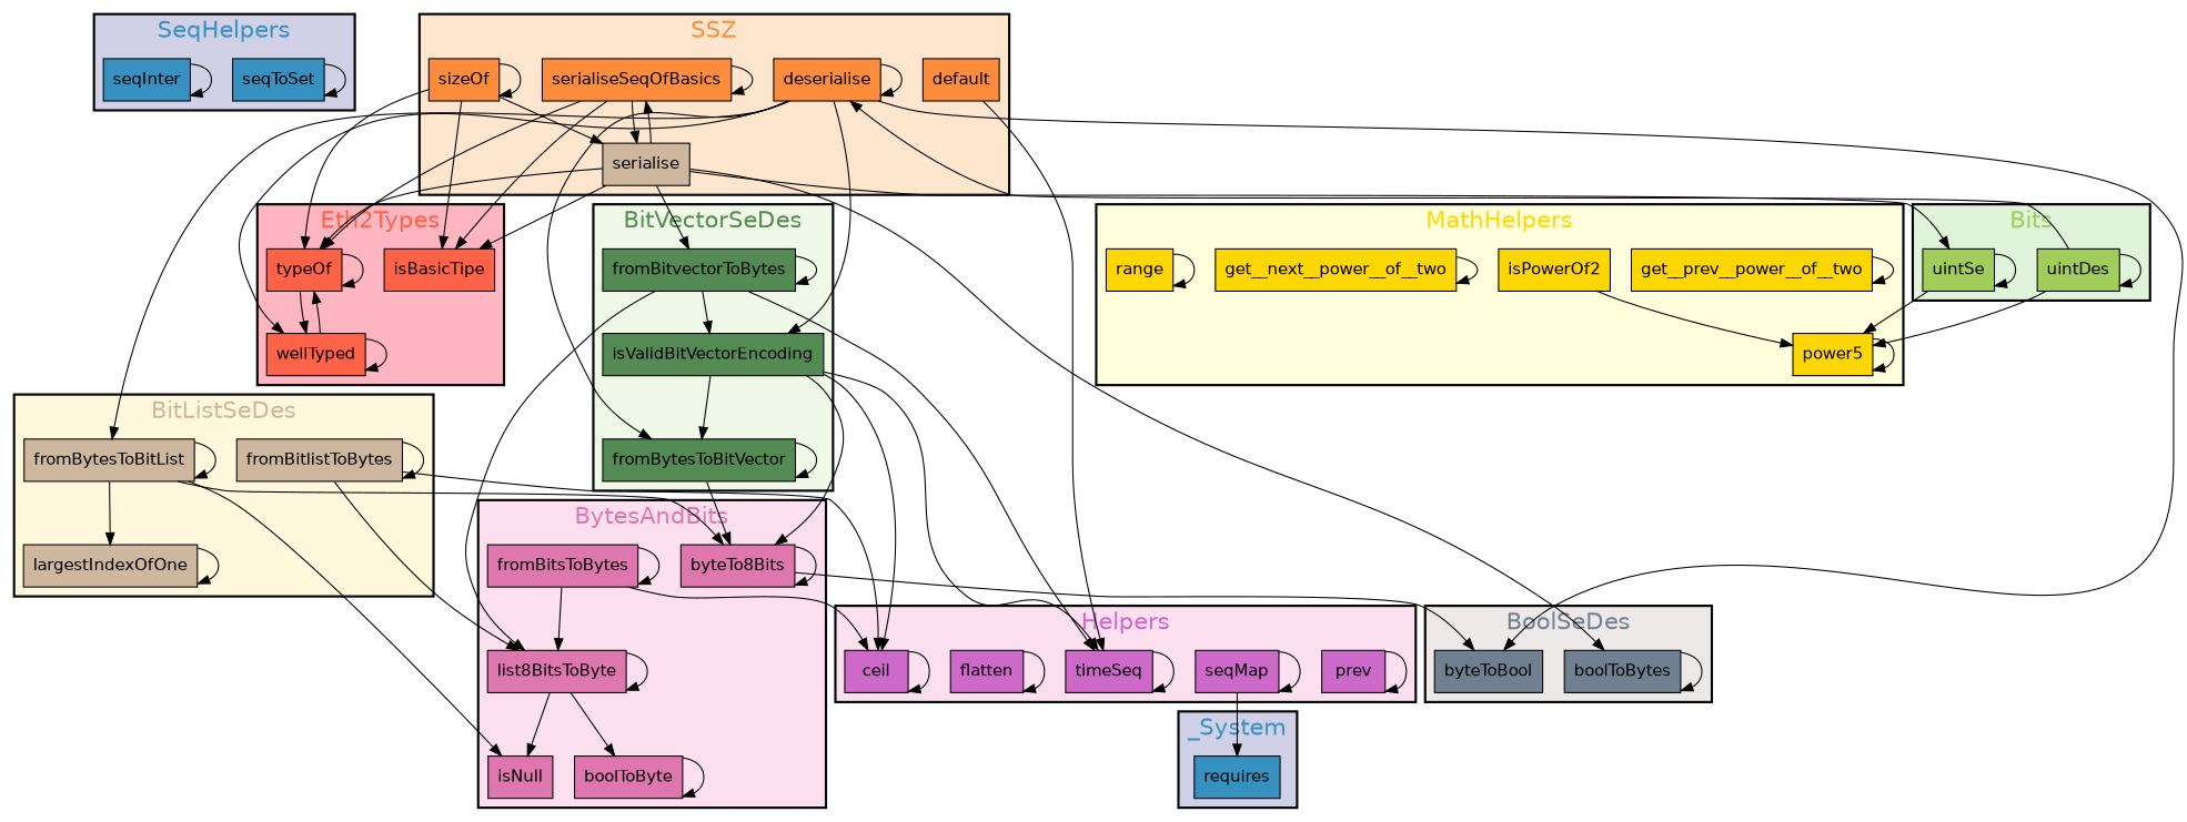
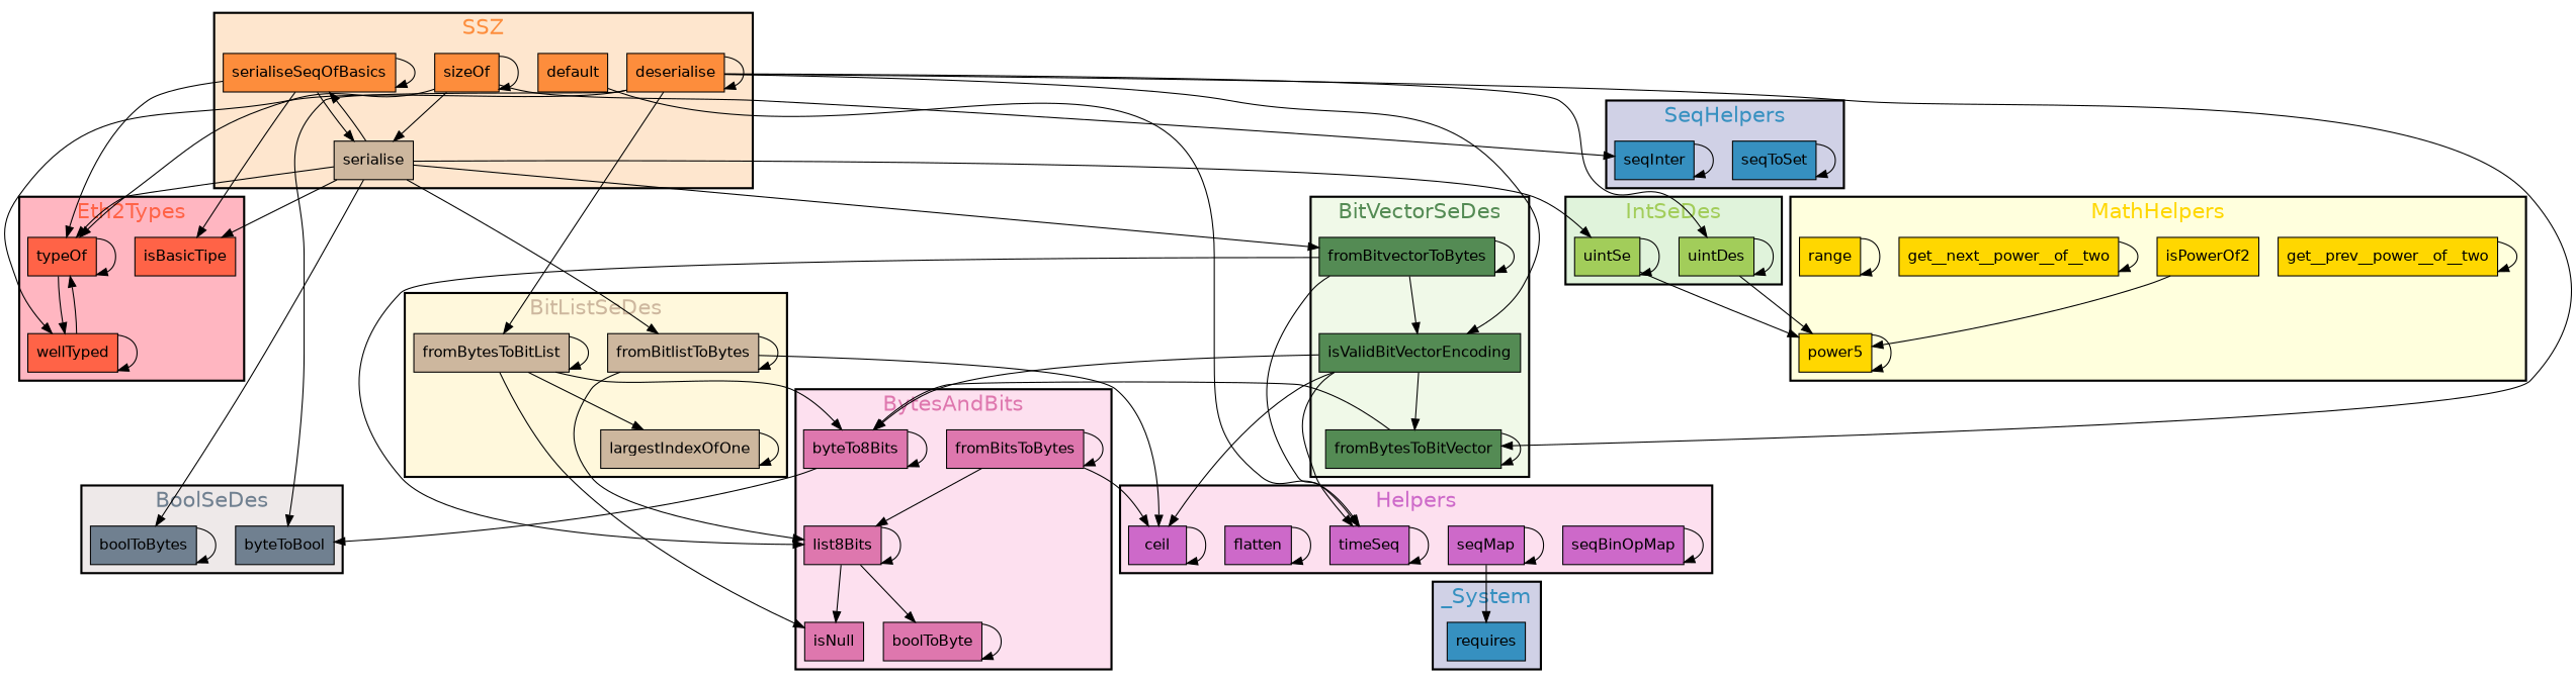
  digraph {
    fontname=helvetica
    node [fillcolor="#de77ae" fontname=helvetica shape=rectangle style=filled]
    seqToSet [fillcolor="#3690c0"]
    seqInter [fillcolor="#3690c0"]
    fromBytesToBitList [fillcolor=bisque3]
    largestIndexOfOne [fillcolor=bisque3]
    fromBitlistToBytes [fillcolor=bisque3]
    serialiseSeqOfBasics [fillcolor="#fd8d3c"]
    deserialise [fillcolor="#fd8d3c"]
    serialise [fillcolor=bisque3]
    default [fillcolor="#fd8d3c"]
    sizeOf [fillcolor="#fd8d3c"]
    byteTo8Bits
    fromBitsToBytes
    boolToByte
-   list8BitsToByte
+   list8BitsToByte [label=list8Bits]
    isNull
    typeOf [fillcolor=tomato]
    isBasicTipe [fillcolor=tomato]
    wellTyped [fillcolor=tomato]
    get__prev__power__of__two [fillcolor=gold]
    isPowerOf2 [fillcolor=gold]
    n21 [fillcolor=gold label=power5]
    get__next__power__of__two [fillcolor=gold]
    range [fillcolor=gold]
    uintSe [fillcolor=darkolivegreen3]
    uintDes [fillcolor=darkolivegreen3]
-   seqBinOpMap [fillcolor=orchid3 label=prev]
+   seqBinOpMap [fillcolor=orchid3]
    seqMap [fillcolor=orchid3]
    timeSeq [fillcolor=orchid3]
    flatten [fillcolor=orchid3]
    ceil [fillcolor=orchid3]
    boolToBytes [fillcolor=slategrey]
    byteToBool [fillcolor=slategrey]
    isValidBitVectorEncoding [fillcolor=palegreen4]
    fromBytesToBitVector [fillcolor=palegreen4]
    fromBitvectorToBytes [fillcolor=palegreen4]
    requires [fillcolor="#3690c0"]
    subgraph cluster_1 {
      fillcolor="#d0d1e6"
      fontcolor="#3690c0"
      fontsize=20.0
      label=SeqHelpers
      penwidth=2
      style=filled
      seqToSet
      seqInter
    }
    subgraph cluster_2 {
      fillcolor=cornsilk
      fontcolor=bisque3
      fontsize=20.0
      label=BitListSeDes
      penwidth=2
      style=filled
      fromBytesToBitList
      largestIndexOfOne
      fromBitlistToBytes
    }
    subgraph cluster_3 {
      fillcolor="#fee6ce"
      fontcolor="#fd8d3c"
      fontsize=20.0
      label=SSZ
      penwidth=2
      style=filled
      serialiseSeqOfBasics
      deserialise
      serialise
      default
      sizeOf
    }
    subgraph cluster_4 {
      fillcolor="#fde0ef"
      fontcolor="#de77ae"
      fontsize=20.0
      label=BytesAndBits
      penwidth=2
      style=filled
      byteTo8Bits
      fromBitsToBytes
      boolToByte
      list8BitsToByte
      isNull
    }
    subgraph cluster_5 {
      fillcolor=lightpink
      fontcolor=tomato
      fontsize=20.0
      label=Eth2Types
      penwidth=2
      style=filled
      typeOf
      isBasicTipe
      wellTyped
    }
    subgraph cluster_6 {
      fillcolor="#ffffdd"
      fontcolor=gold
      fontsize=20.0
      label=MathHelpers
      penwidth=2
      style=filled
      get__prev__power__of__two
      isPowerOf2
      n21
      get__next__power__of__two
      range
    }
    subgraph cluster_7 {
      fillcolor="#e0f3db"
      fontcolor=darkolivegreen3
      fontsize=20.0
-     label=Bits
+     label=IntSeDes
      penwidth=2
      style=filled
      uintSe
      uintDes
    }
    subgraph cluster_8 {
      fillcolor="#fde0ef"
      fontcolor=orchid3
      fontsize=20.0
      label=Helpers
      penwidth=2
      style=filled
      seqBinOpMap
      seqMap
      timeSeq
      flatten
      ceil
    }
    subgraph cluster_9 {
      fillcolor=snow2
      fontcolor=slategrey
      fontsize=20.0
      label=BoolSeDes
      penwidth=2
      style=filled
      boolToBytes
      byteToBool
    }
    subgraph cluster_10 {
      fillcolor="#f0f9e8"
      fontcolor=palegreen4
      fontsize=20.0
      label=BitVectorSeDes
      penwidth=2
      style=filled
      isValidBitVectorEncoding
      fromBytesToBitVector
      fromBitvectorToBytes
    }
    subgraph cluster_11 {
      fillcolor="#d0d1e6"
      fontcolor="#3690c0"
      fontsize=20.0
      label=_System
      penwidth=2
      style=filled
      requires
    }
    seqToSet -> seqToSet
    seqInter -> seqInter
    fromBytesToBitList -> fromBytesToBitList
    fromBytesToBitList -> largestIndexOfOne
    fromBytesToBitList -> byteTo8Bits
    fromBytesToBitList -> isNull
    largestIndexOfOne -> largestIndexOfOne
    fromBitlistToBytes -> fromBitlistToBytes
    fromBitlistToBytes -> list8BitsToByte
    fromBitlistToBytes -> ceil
    serialiseSeqOfBasics -> serialiseSeqOfBasics
    serialiseSeqOfBasics -> serialise
    serialiseSeqOfBasics -> typeOf
    serialiseSeqOfBasics -> isBasicTipe
    deserialise -> fromBytesToBitList
    deserialise -> deserialise
    deserialise -> wellTyped
-   uintDes -> deserialise
+   deserialise -> uintDes
    deserialise -> byteToBool
    deserialise -> isValidBitVectorEncoding
    deserialise -> fromBytesToBitVector
+   serialise -> fromBitlistToBytes
    serialise -> serialiseSeqOfBasics
    serialise -> typeOf
    serialise -> isBasicTipe
    serialise -> uintSe
    serialise -> boolToBytes
    serialise -> fromBitvectorToBytes
    default -> timeSeq
    sizeOf -> serialise
    sizeOf -> sizeOf
    sizeOf -> typeOf
-   sizeOf -> isBasicTipe
+   sizeOf -> seqInter
    byteTo8Bits -> byteTo8Bits
    byteTo8Bits -> byteToBool
    fromBitsToBytes -> fromBitsToBytes
    fromBitsToBytes -> list8BitsToByte
    fromBitsToBytes -> ceil
    boolToByte -> boolToByte
    list8BitsToByte -> boolToByte
    list8BitsToByte -> list8BitsToByte
    list8BitsToByte -> isNull
    typeOf -> typeOf
    typeOf -> wellTyped
    wellTyped -> typeOf
    wellTyped -> wellTyped
    get__prev__power__of__two -> get__prev__power__of__two
    isPowerOf2 -> n21
    n21 -> n21
    get__next__power__of__two -> get__next__power__of__two
    range -> range
    uintSe -> n21
    uintSe -> uintSe
    uintDes -> n21
    uintDes -> uintDes
    seqBinOpMap -> seqBinOpMap
    seqMap -> seqMap
    seqMap -> requires
    timeSeq -> timeSeq
    flatten -> flatten
    ceil -> ceil
    boolToBytes -> boolToBytes
    isValidBitVectorEncoding -> byteTo8Bits
    isValidBitVectorEncoding -> timeSeq
    isValidBitVectorEncoding -> ceil
    isValidBitVectorEncoding -> fromBytesToBitVector
    fromBytesToBitVector -> byteTo8Bits
    fromBytesToBitVector -> fromBytesToBitVector
    fromBitvectorToBytes -> list8BitsToByte
    fromBitvectorToBytes -> timeSeq
    fromBitvectorToBytes -> isValidBitVectorEncoding
    fromBitvectorToBytes -> fromBitvectorToBytes
  }
